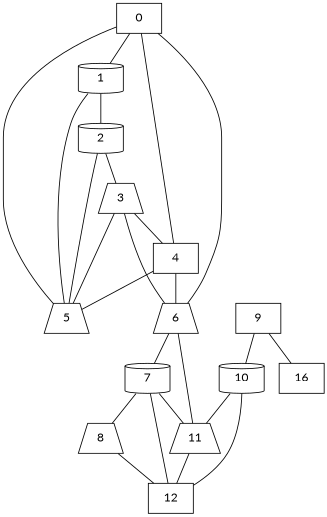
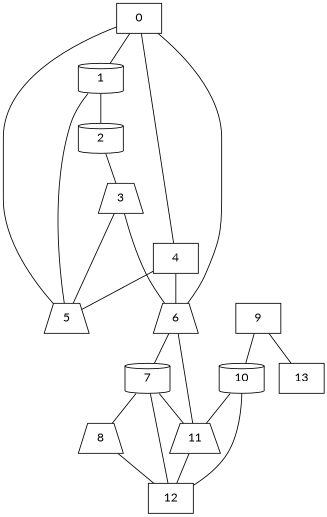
  graph {
    fontname=Lato
    node [fontname=Lato shape=box]
    edge [fontname=Lato]
    1 [shape=cylinder]
    0
    4
    5 [shape=trapezium]
    6 [shape=trapezium]
    2 [shape=cylinder]
    7 [shape=cylinder]
    11 [shape=trapezium]
    3 [shape=trapezium]
    8 [shape=trapezium]
    12
    10 [shape=cylinder]
    9
-   13 [label=16]
+   13
    1 -- 5
    1 -- 2
    0 -- 1
    0 -- 4
    0 -- 5
    0 -- 6
    4 -- 5
    4 -- 6
    6 -- 7
    6 -- 11
-   2 -- 5
    2 -- 3
    7 -- 11
    7 -- 8
    7 -- 12
    11 -- 12
-   3 -- 4
    3 -- 5
    3 -- 6
    8 -- 12
    10 -- 11
    10 -- 12
    9 -- 10
    9 -- 13
  }
